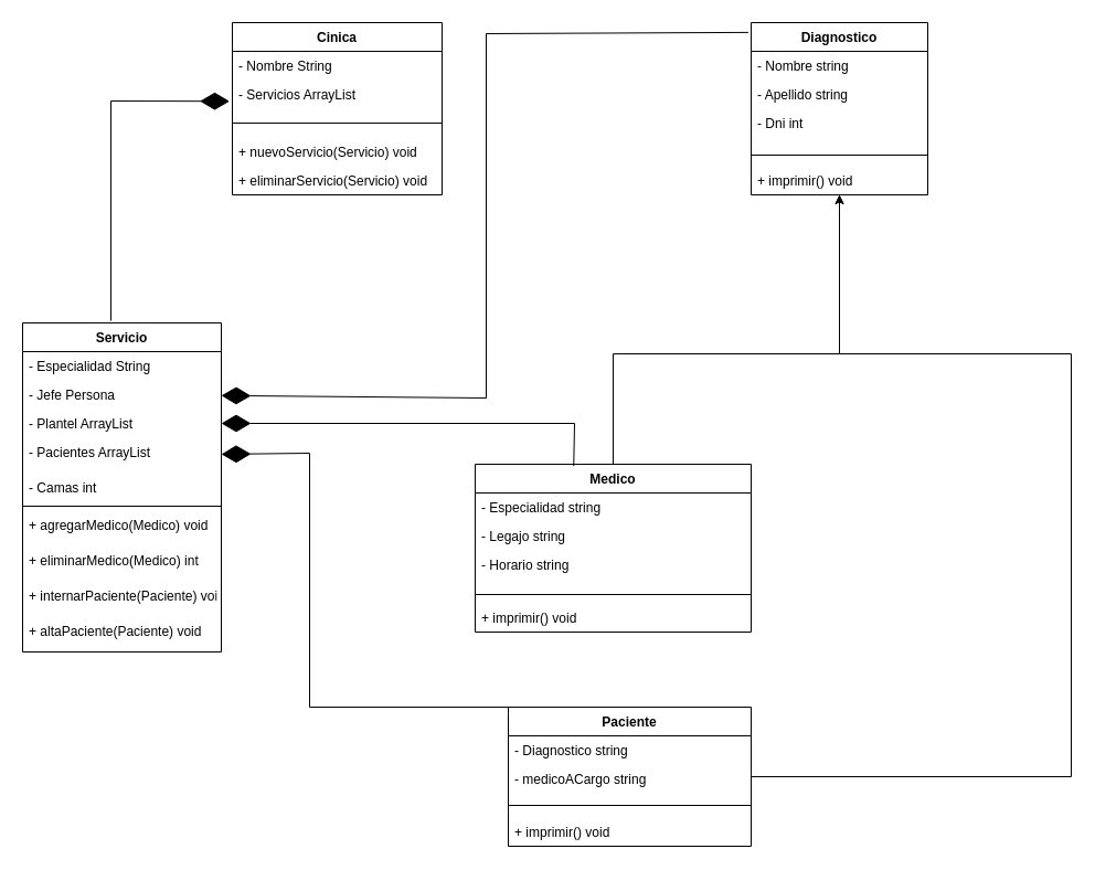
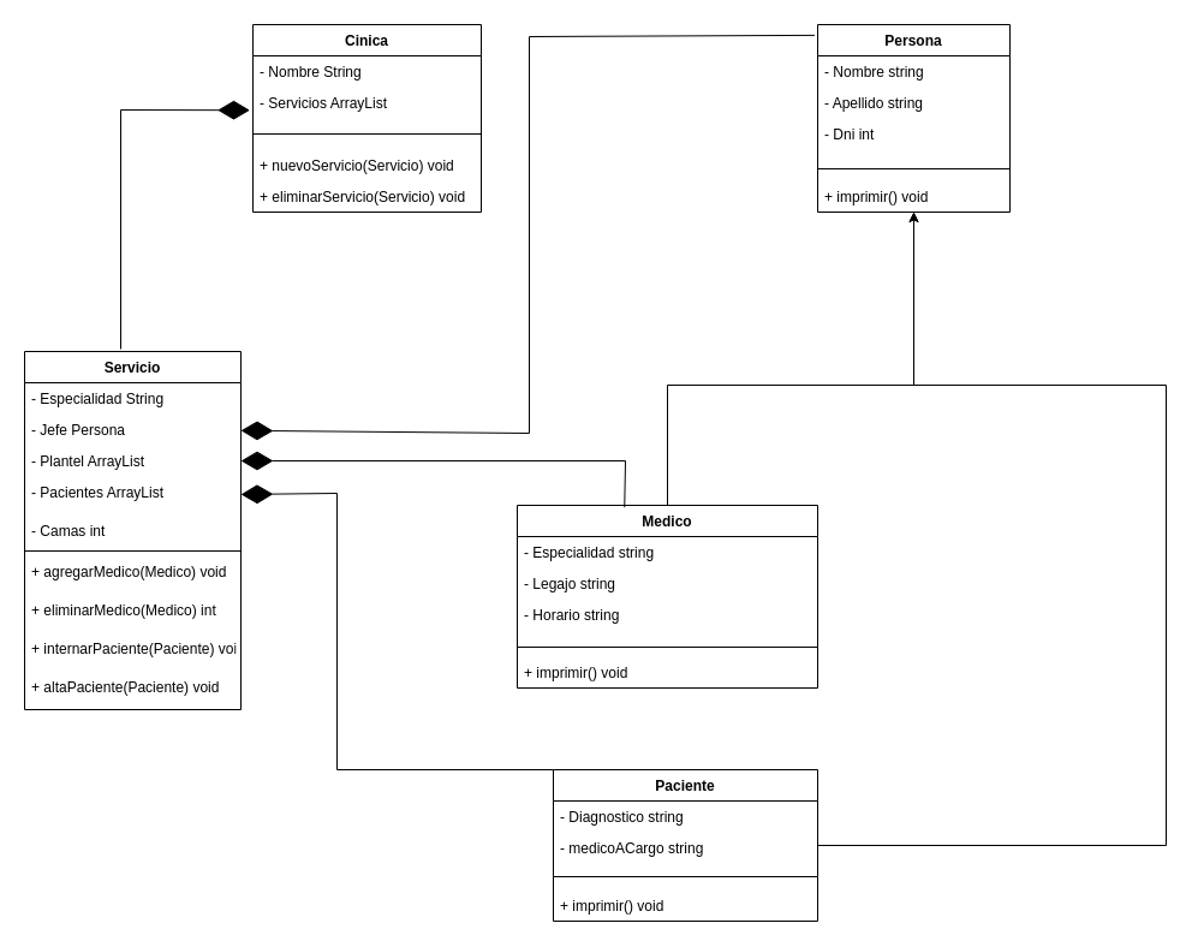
  <mxCell id="0" />
  <mxCell id="1" parent="0" />
  <mxCell id="2" value="Cinica" style="swimlane;fontStyle=1;align=center;verticalAlign=top;childLayout=stackLayout;horizontal=1;startSize=26;horizontalStack=0;resizeParent=1;resizeParentMax=0;resizeLast=0;collapsible=1;marginBottom=0;" parent="1" vertex="1"><mxGeometry x="210" y="20" width="190" height="156" as="geometry" /></mxCell>
  <mxCell id="3" value="- Nombre String" style="text;strokeColor=none;fillColor=none;align=left;verticalAlign=top;spacingLeft=4;spacingRight=4;overflow=hidden;rotatable=0;points=[[0,0.5],[1,0.5]];portConstraint=eastwest;" parent="2" vertex="1"><mxGeometry y="26" width="190" height="26" as="geometry" /></mxCell>
  <mxCell id="4" value="- Servicios ArrayList" style="text;strokeColor=none;fillColor=none;align=left;verticalAlign=top;spacingLeft=4;spacingRight=4;overflow=hidden;rotatable=0;points=[[0,0.5],[1,0.5]];portConstraint=eastwest;" parent="2" vertex="1"><mxGeometry y="52" width="190" height="26" as="geometry" /></mxCell>
  <mxCell id="5" value="" style="line;strokeWidth=1;fillColor=none;align=left;verticalAlign=middle;spacingTop=-1;spacingLeft=3;spacingRight=3;rotatable=0;labelPosition=right;points=[];portConstraint=eastwest;" parent="2" vertex="1"><mxGeometry y="78" width="190" height="26" as="geometry" /></mxCell>
  <mxCell id="6" value="+ nuevoServicio(Servicio) void" style="text;strokeColor=none;fillColor=none;align=left;verticalAlign=top;spacingLeft=4;spacingRight=4;overflow=hidden;rotatable=0;points=[[0,0.5],[1,0.5]];portConstraint=eastwest;" vertex="1" parent="2"><mxGeometry y="104" width="190" height="26" as="geometry" /></mxCell>
  <mxCell id="7" value="+ eliminarServicio(Servicio) void" style="text;strokeColor=none;fillColor=none;align=left;verticalAlign=top;spacingLeft=4;spacingRight=4;overflow=hidden;rotatable=0;points=[[0,0.5],[1,0.5]];portConstraint=eastwest;" vertex="1" parent="2"><mxGeometry y="130" width="190" height="26" as="geometry" /></mxCell>
  <mxCell id="8" value="Servicio" style="swimlane;fontStyle=1;align=center;verticalAlign=top;childLayout=stackLayout;horizontal=1;startSize=26;horizontalStack=0;resizeParent=1;resizeParentMax=0;resizeLast=0;collapsible=1;marginBottom=0;" parent="1" vertex="1"><mxGeometry x="20" y="292" width="180" height="298" as="geometry" /></mxCell>
  <mxCell id="9" value="- Especialidad String" style="text;strokeColor=none;fillColor=none;align=left;verticalAlign=top;spacingLeft=4;spacingRight=4;overflow=hidden;rotatable=0;points=[[0,0.5],[1,0.5]];portConstraint=eastwest;" parent="8" vertex="1"><mxGeometry y="26" width="180" height="26" as="geometry" /></mxCell>
  <mxCell id="10" value="- Jefe Persona" style="text;strokeColor=none;fillColor=none;align=left;verticalAlign=top;spacingLeft=4;spacingRight=4;overflow=hidden;rotatable=0;points=[[0,0.5],[1,0.5]];portConstraint=eastwest;" parent="8" vertex="1"><mxGeometry y="52" width="180" height="26" as="geometry" /></mxCell>
  <mxCell id="11" value="- Plantel ArrayList" style="text;strokeColor=none;fillColor=none;align=left;verticalAlign=top;spacingLeft=4;spacingRight=4;overflow=hidden;rotatable=0;points=[[0,0.5],[1,0.5]];portConstraint=eastwest;" parent="8" vertex="1"><mxGeometry y="78" width="180" height="26" as="geometry" /></mxCell>
  <mxCell id="12" value="- Pacientes ArrayList" style="text;strokeColor=none;fillColor=none;align=left;verticalAlign=top;spacingLeft=4;spacingRight=4;overflow=hidden;rotatable=0;points=[[0,0.5],[1,0.5]];portConstraint=eastwest;" parent="8" vertex="1"><mxGeometry y="104" width="180" height="32" as="geometry" /></mxCell>
  <mxCell id="13" value="- Camas int" style="text;strokeColor=none;fillColor=none;align=left;verticalAlign=top;spacingLeft=4;spacingRight=4;overflow=hidden;rotatable=0;points=[[0,0.5],[1,0.5]];portConstraint=eastwest;" parent="8" vertex="1"><mxGeometry y="136" width="180" height="26" as="geometry" /></mxCell>
  <mxCell id="14" value="" style="line;strokeWidth=1;fillColor=none;align=left;verticalAlign=middle;spacingTop=-1;spacingLeft=3;spacingRight=3;rotatable=0;labelPosition=right;points=[];portConstraint=eastwest;" parent="8" vertex="1"><mxGeometry y="162" width="180" height="8" as="geometry" /></mxCell>
  <mxCell id="15" value="+ agregarMedico(Medico) void" style="text;strokeColor=none;fillColor=none;align=left;verticalAlign=top;spacingLeft=4;spacingRight=4;overflow=hidden;rotatable=0;points=[[0,0.5],[1,0.5]];portConstraint=eastwest;" parent="8" vertex="1"><mxGeometry y="170" width="180" height="32" as="geometry" /></mxCell>
  <mxCell id="16" value="+ eliminarMedico(Medico) int" style="text;strokeColor=none;fillColor=none;align=left;verticalAlign=top;spacingLeft=4;spacingRight=4;overflow=hidden;rotatable=0;points=[[0,0.5],[1,0.5]];portConstraint=eastwest;" parent="8" vertex="1"><mxGeometry y="202" width="180" height="32" as="geometry" /></mxCell>
  <mxCell id="17" value="+ internarPaciente(Paciente) void" style="text;strokeColor=none;fillColor=none;align=left;verticalAlign=top;spacingLeft=4;spacingRight=4;overflow=hidden;rotatable=0;points=[[0,0.5],[1,0.5]];portConstraint=eastwest;" vertex="1" parent="8"><mxGeometry y="234" width="180" height="32" as="geometry" /></mxCell>
  <mxCell id="18" value="+ altaPaciente(Paciente) void" style="text;strokeColor=none;fillColor=none;align=left;verticalAlign=top;spacingLeft=4;spacingRight=4;overflow=hidden;rotatable=0;points=[[0,0.5],[1,0.5]];portConstraint=eastwest;" vertex="1" parent="8"><mxGeometry y="266" width="180" height="32" as="geometry" /></mxCell>
- <mxCell id="19" value="Diagnostico" style="swimlane;fontStyle=1;align=center;verticalAlign=top;childLayout=stackLayout;horizontal=1;startSize=26;horizontalStack=0;resizeParent=1;resizeParentMax=0;resizeLast=0;collapsible=1;marginBottom=0;" parent="1" vertex="1"><mxGeometry x="680" y="20" width="160" height="156" as="geometry" /></mxCell>
+ <mxCell id="19" value="Persona" style="swimlane;fontStyle=1;align=center;verticalAlign=top;childLayout=stackLayout;horizontal=1;startSize=26;horizontalStack=0;resizeParent=1;resizeParentMax=0;resizeLast=0;collapsible=1;marginBottom=0;" parent="1" vertex="1"><mxGeometry x="680" y="20" width="160" height="156" as="geometry" /></mxCell>
  <mxCell id="20" value="- Nombre string" style="text;strokeColor=none;fillColor=none;align=left;verticalAlign=top;spacingLeft=4;spacingRight=4;overflow=hidden;rotatable=0;points=[[0,0.5],[1,0.5]];portConstraint=eastwest;" parent="19" vertex="1"><mxGeometry y="26" width="160" height="26" as="geometry" /></mxCell>
  <mxCell id="21" value="- Apellido string" style="text;strokeColor=none;fillColor=none;align=left;verticalAlign=top;spacingLeft=4;spacingRight=4;overflow=hidden;rotatable=0;points=[[0,0.5],[1,0.5]];portConstraint=eastwest;" parent="19" vertex="1"><mxGeometry y="52" width="160" height="26" as="geometry" /></mxCell>
  <mxCell id="22" value="- Dni int" style="text;strokeColor=none;fillColor=none;align=left;verticalAlign=top;spacingLeft=4;spacingRight=4;overflow=hidden;rotatable=0;points=[[0,0.5],[1,0.5]];portConstraint=eastwest;" parent="19" vertex="1"><mxGeometry y="78" width="160" height="32" as="geometry" /></mxCell>
  <mxCell id="23" value="" style="line;strokeWidth=1;fillColor=none;align=left;verticalAlign=middle;spacingTop=-1;spacingLeft=3;spacingRight=3;rotatable=0;labelPosition=right;points=[];portConstraint=eastwest;" parent="19" vertex="1"><mxGeometry y="110" width="160" height="20" as="geometry" /></mxCell>
  <mxCell id="24" value="+ imprimir() void" style="text;strokeColor=none;fillColor=none;align=left;verticalAlign=top;spacingLeft=4;spacingRight=4;overflow=hidden;rotatable=0;points=[[0,0.5],[1,0.5]];portConstraint=eastwest;" vertex="1" parent="19"><mxGeometry y="130" width="160" height="26" as="geometry" /></mxCell>
  <mxCell id="25" style="edgeStyle=orthogonalEdgeStyle;rounded=0;orthogonalLoop=1;jettySize=auto;html=1;entryX=0.5;entryY=1;entryDx=0;entryDy=0;endArrow=open;" parent="1" source="26" target="19" edge="1"><mxGeometry relative="1" as="geometry"><mxPoint x="555" y="300" as="targetPoint" /><Array as="points"><mxPoint x="555" y="320" /><mxPoint x="760" y="320" /></Array></mxGeometry></mxCell>
  <mxCell id="26" value="Medico" style="swimlane;fontStyle=1;align=center;verticalAlign=top;childLayout=stackLayout;horizontal=1;startSize=26;horizontalStack=0;resizeParent=1;resizeParentMax=0;resizeLast=0;collapsible=1;marginBottom=0;rotation=0;" parent="1" vertex="1"><mxGeometry x="430" y="420" width="250" height="152" as="geometry" /></mxCell>
  <mxCell id="27" value="- Especialidad string" style="text;strokeColor=none;fillColor=none;align=left;verticalAlign=top;spacingLeft=4;spacingRight=4;overflow=hidden;rotatable=0;points=[[0,0.5],[1,0.5]];portConstraint=eastwest;" parent="26" vertex="1"><mxGeometry y="26" width="250" height="26" as="geometry" /></mxCell>
  <mxCell id="28" value="- Legajo string" style="text;strokeColor=none;fillColor=none;align=left;verticalAlign=top;spacingLeft=4;spacingRight=4;overflow=hidden;rotatable=0;points=[[0,0.5],[1,0.5]];portConstraint=eastwest;" parent="26" vertex="1"><mxGeometry y="52" width="250" height="26" as="geometry" /></mxCell>
  <mxCell id="29" value="- Horario string" style="text;strokeColor=none;fillColor=none;align=left;verticalAlign=top;spacingLeft=4;spacingRight=4;overflow=hidden;rotatable=0;points=[[0,0.5],[1,0.5]];portConstraint=eastwest;" parent="26" vertex="1"><mxGeometry y="78" width="250" height="32" as="geometry" /></mxCell>
  <mxCell id="30" value="" style="line;strokeWidth=1;fillColor=none;align=left;verticalAlign=middle;spacingTop=-1;spacingLeft=3;spacingRight=3;rotatable=0;labelPosition=right;points=[];portConstraint=eastwest;" parent="26" vertex="1"><mxGeometry y="110" width="250" height="16" as="geometry" /></mxCell>
  <mxCell id="31" value="+ imprimir() void" style="text;strokeColor=none;fillColor=none;align=left;verticalAlign=top;spacingLeft=4;spacingRight=4;overflow=hidden;rotatable=0;points=[[0,0.5],[1,0.5]];portConstraint=eastwest;" vertex="1" parent="26"><mxGeometry y="126" width="250" height="26" as="geometry" /></mxCell>
  <mxCell id="32" style="edgeStyle=orthogonalEdgeStyle;rounded=0;orthogonalLoop=1;jettySize=auto;html=1;entryX=0.5;entryY=1;entryDx=0;entryDy=0;" parent="1" source="33" target="19" edge="1"><mxGeometry relative="1" as="geometry"><mxPoint x="760" y="210" as="targetPoint" /><Array as="points"><mxPoint x="970" y="703" /><mxPoint x="970" y="320" /><mxPoint x="760" y="320" /></Array></mxGeometry></mxCell>
  <mxCell id="33" value="Paciente" style="swimlane;fontStyle=1;align=center;verticalAlign=top;childLayout=stackLayout;horizontal=1;startSize=26;horizontalStack=0;resizeParent=1;resizeParentMax=0;resizeLast=0;collapsible=1;marginBottom=0;" parent="1" vertex="1"><mxGeometry x="460" y="640" width="220" height="126" as="geometry" /></mxCell>
  <mxCell id="34" value="- Diagnostico string" style="text;strokeColor=none;fillColor=none;align=left;verticalAlign=top;spacingLeft=4;spacingRight=4;overflow=hidden;rotatable=0;points=[[0,0.5],[1,0.5]];portConstraint=eastwest;" parent="33" vertex="1"><mxGeometry y="26" width="220" height="26" as="geometry" /></mxCell>
  <mxCell id="35" value="- medicoACargo string" style="text;strokeColor=none;fillColor=none;align=left;verticalAlign=top;spacingLeft=4;spacingRight=4;overflow=hidden;rotatable=0;points=[[0,0.5],[1,0.5]];portConstraint=eastwest;" vertex="1" parent="33"><mxGeometry y="52" width="220" height="26" as="geometry" /></mxCell>
  <mxCell id="36" value="" style="line;strokeWidth=1;fillColor=none;align=left;verticalAlign=middle;spacingTop=-1;spacingLeft=3;spacingRight=3;rotatable=0;labelPosition=right;points=[];portConstraint=eastwest;" parent="33" vertex="1"><mxGeometry y="78" width="220" height="22" as="geometry" /></mxCell>
  <mxCell id="37" value="+ imprimir() void" style="text;strokeColor=none;fillColor=none;align=left;verticalAlign=top;spacingLeft=4;spacingRight=4;overflow=hidden;rotatable=0;points=[[0,0.5],[1,0.5]];portConstraint=eastwest;" vertex="1" parent="33"><mxGeometry y="100" width="220" height="26" as="geometry" /></mxCell>
  <mxCell id="38" value="" style="endArrow=diamondThin;endFill=1;endSize=24;html=1;rounded=0;entryX=-0.013;entryY=0.74;entryDx=0;entryDy=0;entryPerimeter=0;" parent="1" target="4" edge="1"><mxGeometry width="160" relative="1" as="geometry"><mxPoint x="100" y="290" as="sourcePoint" /><mxPoint x="630" y="410" as="targetPoint" /><Array as="points"><mxPoint x="100" y="91" /></Array></mxGeometry></mxCell>
  <mxCell id="39" value="" style="endArrow=diamondThin;endFill=1;endSize=24;html=1;rounded=0;entryX=1;entryY=0.5;entryDx=0;entryDy=0;exitX=0.357;exitY=0.011;exitDx=0;exitDy=0;exitPerimeter=0;" parent="1" source="26" target="11" edge="1"><mxGeometry width="160" relative="1" as="geometry"><mxPoint x="470" y="410" as="sourcePoint" /><mxPoint x="630" y="410" as="targetPoint" /><Array as="points"><mxPoint x="520" y="383" /></Array></mxGeometry></mxCell>
  <mxCell id="40" value="" style="endArrow=diamondThin;endFill=1;endSize=24;html=1;rounded=0;exitX=-0.016;exitY=0.057;exitDx=0;exitDy=0;exitPerimeter=0;" parent="1" source="19" target="10" edge="1"><mxGeometry width="160" relative="1" as="geometry"><mxPoint x="210" y="650" as="sourcePoint" /><mxPoint x="330" y="500" as="targetPoint" /><Array as="points"><mxPoint x="440" y="30" /><mxPoint x="440" y="360" /></Array></mxGeometry></mxCell>
  <mxCell id="41" value="" style="endArrow=diamondThin;endFill=1;endSize=24;html=1;rounded=0;exitX=0;exitY=0;exitDx=0;exitDy=0;" parent="1" source="33" target="12" edge="1"><mxGeometry width="160" relative="1" as="geometry"><mxPoint x="480" y="410" as="sourcePoint" /><mxPoint x="710" y="470" as="targetPoint" /><Array as="points"><mxPoint x="280" y="640" /><mxPoint x="280" y="410" /></Array></mxGeometry></mxCell>
